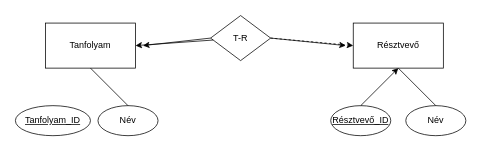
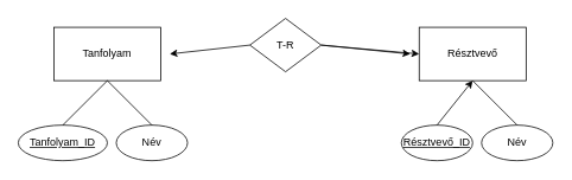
  <mxCell id="0" />
  <mxCell id="1" parent="0" />
  <mxCell id="2" value="Résztvevő" style="rounded=0;whiteSpace=wrap;html=1;" vertex="1" parent="1"><mxGeometry x="470" y="30" width="120" height="60" as="geometry" /></mxCell>
  <mxCell id="3" value="Tanfolyam" style="rounded=0;whiteSpace=wrap;html=1;" vertex="1" parent="1"><mxGeometry x="60" y="30" width="120" height="60" as="geometry" /></mxCell>
  <mxCell id="4" value="&lt;u&gt;Tanfolyam_ID&lt;/u&gt;" style="ellipse;whiteSpace=wrap;html=1;" vertex="1" parent="1"><mxGeometry x="20" y="140" width="100" height="40" as="geometry" /></mxCell>
- <mxCell id="6" value="&lt;u&gt;Résztvevő_ID&lt;/u&gt;" style="ellipse;whiteSpace=wrap;html=1;" vertex="1" parent="1"><mxGeometry x="440" y="140" width="80" height="40" as="geometry" /></mxCell>
+ <mxCell id="5" value="" style="endArrow=none;html=1;rounded=0;entryX=0.5;entryY=1;entryDx=0;entryDy=0;exitX=0.5;exitY=0;exitDx=0;exitDy=0;" edge="1" parent="1" source="4" target="3"><mxGeometry width="50" height="50" relative="1" as="geometry"><mxPoint x="280" y="170" as="sourcePoint" /><mxPoint x="330" y="120" as="targetPoint" /></mxGeometry></mxCell>
+ <mxCell id="6" value="&lt;u&gt;Résztvevő_ID&lt;/u&gt;" style="ellipse;whiteSpace=wrap;html=1;" vertex="1" parent="1"><mxGeometry x="450" y="140" width="80" height="40" as="geometry" /></mxCell>
  <mxCell id="7" value="" style="endArrow=classic;html=1;rounded=0;entryX=0.5;entryY=1;entryDx=0;entryDy=0;exitX=0.5;exitY=0;exitDx=0;exitDy=0;" edge="1" parent="1" source="6" target="2"><mxGeometry width="50" height="50" relative="1" as="geometry"><mxPoint x="280" y="170" as="sourcePoint" /><mxPoint x="330" y="120" as="targetPoint" /></mxGeometry></mxCell>
  <mxCell id="8" value="T-R" style="rhombus;whiteSpace=wrap;html=1;" vertex="1" parent="1"><mxGeometry x="280" y="20" width="80" height="60" as="geometry" /></mxCell>
  <mxCell id="9" value="Név" style="ellipse;whiteSpace=wrap;html=1;" vertex="1" parent="1"><mxGeometry x="130" y="140" width="80" height="40" as="geometry" /></mxCell>
  <mxCell id="10" value="" style="endArrow=none;html=1;rounded=0;entryX=0.5;entryY=1;entryDx=0;entryDy=0;exitX=0.5;exitY=0;exitDx=0;exitDy=0;" edge="1" parent="1" source="9" target="3"><mxGeometry width="50" height="50" relative="1" as="geometry"><mxPoint x="280" y="170" as="sourcePoint" /><mxPoint x="330" y="120" as="targetPoint" /></mxGeometry></mxCell>
  <mxCell id="11" value="Név" style="ellipse;whiteSpace=wrap;html=1;" vertex="1" parent="1"><mxGeometry x="540" y="140" width="80" height="40" as="geometry" /></mxCell>
  <mxCell id="12" value="" style="endArrow=none;html=1;rounded=0;entryX=0.5;entryY=1;entryDx=0;entryDy=0;exitX=0.5;exitY=0;exitDx=0;exitDy=0;" edge="1" parent="1" source="11" target="2"><mxGeometry width="50" height="50" relative="1" as="geometry"><mxPoint x="280" y="170" as="sourcePoint" /><mxPoint x="330" y="120" as="targetPoint" /></mxGeometry></mxCell>
- <mxCell id="13" value="" style="endArrow=classic;html=1;rounded=0;entryX=1;entryY=0.5;entryDx=0;entryDy=0;" edge="1" parent="1" source="8" target="3"><mxGeometry width="50" height="50" relative="1" as="geometry"><mxPoint x="280" y="170" as="sourcePoint" /><mxPoint x="330" y="120" as="targetPoint" /></mxGeometry></mxCell>
- <mxCell id="14" value="" style="endArrow=classic;html=1;rounded=0;entryX=0;entryY=0.5;entryDx=0;entryDy=0;exitX=1;exitY=0.5;exitDx=0;exitDy=0;dashed=1;" edge="1" parent="1" source="8" target="2"><mxGeometry width="50" height="50" relative="1" as="geometry"><mxPoint x="280" y="170" as="sourcePoint" /><mxPoint x="330" y="120" as="targetPoint" /></mxGeometry></mxCell>
+ <mxCell id="14" value="" style="endArrow=classic;html=1;rounded=0;entryX=0;entryY=0.5;entryDx=0;entryDy=0;exitX=1;exitY=0.5;exitDx=0;exitDy=0;" edge="1" parent="1" source="8" target="2"><mxGeometry width="50" height="50" relative="1" as="geometry"><mxPoint x="280" y="170" as="sourcePoint" /><mxPoint x="330" y="120" as="targetPoint" /></mxGeometry></mxCell>
  <mxCell id="15" value="" style="endArrow=classic;html=1;rounded=0;exitX=0;exitY=0.5;exitDx=0;exitDy=0;" edge="1" parent="1" source="8"><mxGeometry width="50" height="50" relative="1" as="geometry"><mxPoint x="280" y="170" as="sourcePoint" /><mxPoint x="190" y="60" as="targetPoint" /></mxGeometry></mxCell>
  <mxCell id="16" value="" style="endArrow=classic;html=1;rounded=0;exitX=1;exitY=0.5;exitDx=0;exitDy=0;" edge="1" parent="1" source="8"><mxGeometry width="50" height="50" relative="1" as="geometry"><mxPoint x="280" y="170" as="sourcePoint" /><mxPoint x="460" y="60" as="targetPoint" /></mxGeometry></mxCell>
